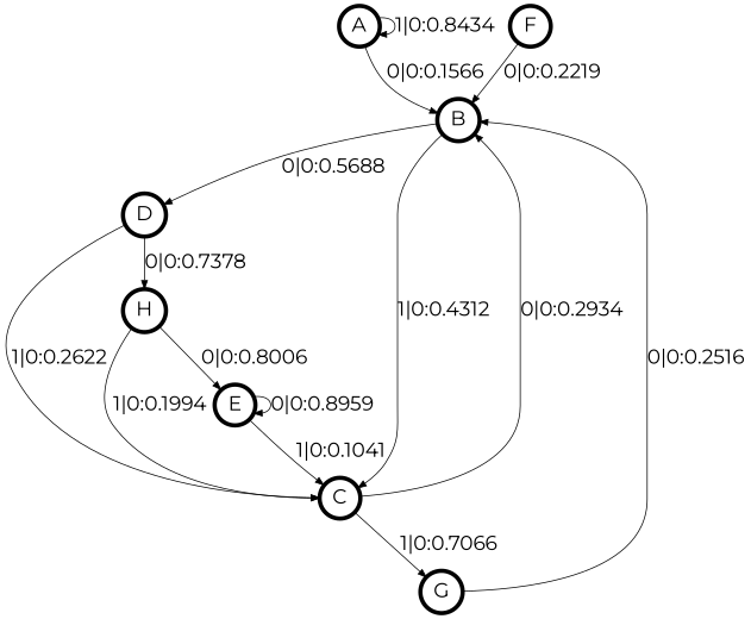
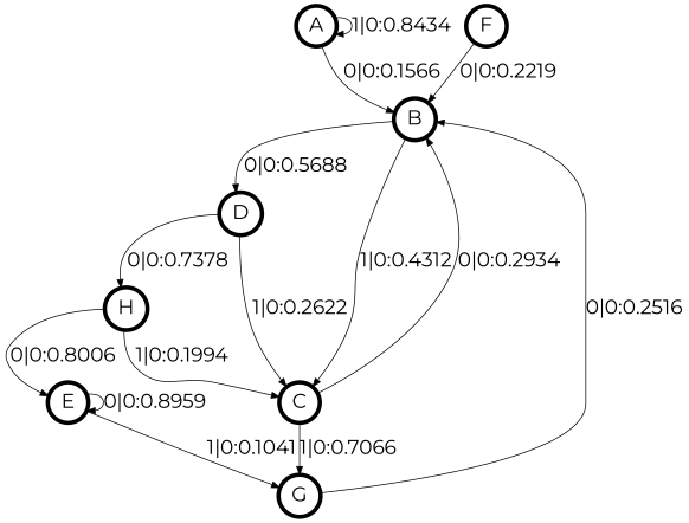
  digraph {
    fontname=Montserrat
    node [fontname=Montserrat fontsize=24 penwidth=5 shape=circle]
    edge [fontname=Montserrat fontsize=24]
    A
    B
    D
    C
    H
    G
    E
    F
    A -> A [label="1|0:0.8434\l"]
    A -> B [label="0|0:0.1566\l"]
    B -> D [label="0|0:0.5688\l"]
    B -> C [label="1|0:0.4312\l"]
    D -> C [label="1|0:0.2622\l"]
    D -> H [label="0|0:0.7378\l"]
    C -> B [label="0|0:0.2934\l"]
    C -> G [label="1|0:0.7066\l"]
    H -> C [label="1|0:0.1994\l"]
    H -> E [label="0|0:0.8006\l"]
    G -> B [label="0|0:0.2516\l"]
-   E -> C [label="1|0:0.1041\l"]
+   E -> G [label="1|0:0.1041\l"]
    E -> E [label="0|0:0.8959\l"]
    F -> B [label="0|0:0.2219\l"]
  }
